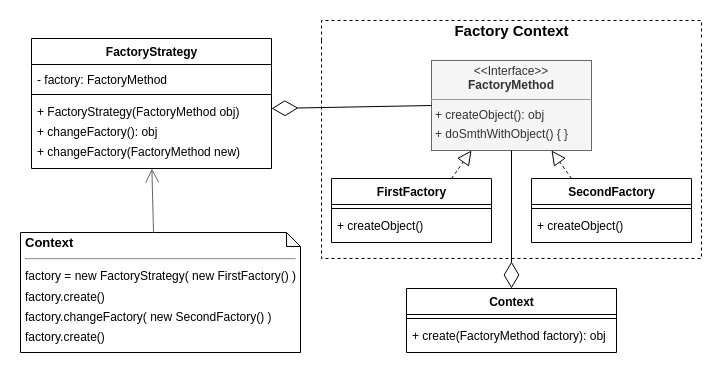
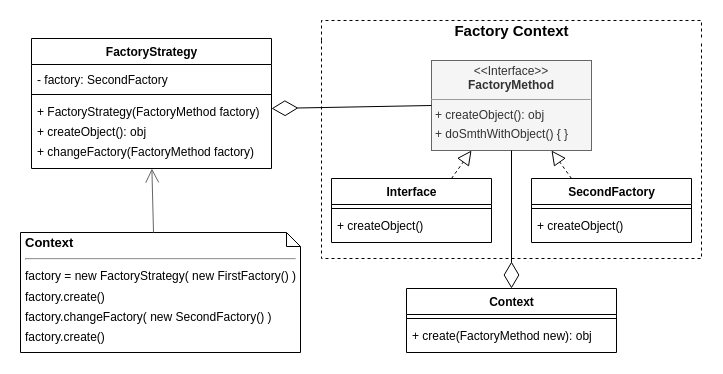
  <mxCell id="0" />
  <mxCell id="1" parent="0" />
  <mxCell id="2" value="Factory Context" style="swimlane;html=1;horizontal=1;startSize=20;fillColor=none;strokeColor=#000000;rounded=0;comic=0;fontSize=15;dashed=1;swimlaneLine=0;shadow=0;glass=0;perimeterSpacing=0;labelBackgroundColor=none;collapsible=0;" parent="1" vertex="1"><mxGeometry x="321" y="20" width="380" height="238" as="geometry"><mxRectangle x="310" y="80" width="100" height="20" as="alternateBounds" /></mxGeometry></mxCell>
- <mxCell id="3" value="FirstFactory" style="swimlane;fontStyle=1;align=center;verticalAlign=top;childLayout=stackLayout;horizontal=1;startSize=26;horizontalStack=0;resizeParent=1;resizeParentMax=0;resizeLast=0;collapsible=0;marginBottom=0;rounded=0;shadow=0;glass=0;comic=0;strokeWidth=1;fontSize=12;labelBackgroundColor=none;fillColor=#ffffff;html=1;" parent="2" vertex="1"><mxGeometry x="10" y="158" width="160" height="64" as="geometry" /></mxCell>
+ <mxCell id="3" value="Interface" style="swimlane;fontStyle=1;align=center;verticalAlign=top;childLayout=stackLayout;horizontal=1;startSize=26;horizontalStack=0;resizeParent=1;resizeParentMax=0;resizeLast=0;collapsible=0;marginBottom=0;rounded=0;shadow=0;glass=0;comic=0;strokeWidth=1;fontSize=12;labelBackgroundColor=none;fillColor=#ffffff;html=1;" parent="2" vertex="1"><mxGeometry x="10" y="158" width="160" height="64" as="geometry" /></mxCell>
  <mxCell id="4" value="" style="line;strokeWidth=1;fillColor=none;align=left;verticalAlign=middle;spacingTop=-1;spacingLeft=3;spacingRight=3;rotatable=0;labelPosition=right;points=[];portConstraint=eastwest;" parent="3" vertex="1"><mxGeometry y="26" width="160" height="8" as="geometry" /></mxCell>
  <mxCell id="5" value="+ createObject()" style="text;strokeColor=none;fillColor=none;align=left;verticalAlign=top;spacingLeft=4;spacingRight=4;overflow=hidden;rotatable=0;points=[[0,0.5],[1,0.5]];portConstraint=eastwest;" parent="3" vertex="1"><mxGeometry y="34" width="160" height="30" as="geometry" /></mxCell>
  <mxCell id="6" value="SecondFactory" style="swimlane;fontStyle=1;align=center;verticalAlign=top;childLayout=stackLayout;horizontal=1;startSize=26;horizontalStack=0;resizeParent=1;resizeParentMax=0;resizeLast=0;collapsible=0;marginBottom=0;rounded=0;shadow=0;glass=0;comic=0;strokeWidth=1;fontSize=12;labelBackgroundColor=none;fillColor=#ffffff;html=1;" parent="2" vertex="1"><mxGeometry x="210.0" y="158" width="160" height="64" as="geometry" /></mxCell>
  <mxCell id="7" value="" style="line;strokeWidth=1;fillColor=none;align=left;verticalAlign=middle;spacingTop=-1;spacingLeft=3;spacingRight=3;rotatable=0;labelPosition=right;points=[];portConstraint=eastwest;" parent="6" vertex="1"><mxGeometry y="26" width="160" height="8" as="geometry" /></mxCell>
  <mxCell id="8" value="+ createObject()" style="text;strokeColor=none;fillColor=none;align=left;verticalAlign=top;spacingLeft=4;spacingRight=4;overflow=hidden;rotatable=0;points=[[0,0.5],[1,0.5]];portConstraint=eastwest;" parent="6" vertex="1"><mxGeometry y="34" width="160" height="30" as="geometry" /></mxCell>
  <mxCell id="9" value="&lt;p style=&quot;margin: 4px 0px 0px ; text-align: center ; line-height: 120%&quot;&gt;&lt;span&gt;&amp;lt;&amp;lt;Interface&amp;gt;&amp;gt;&lt;/span&gt;&lt;br&gt;&lt;b&gt;FactoryMethod&lt;/b&gt;&lt;/p&gt;&lt;hr size=&quot;1&quot;&gt;&lt;p style=&quot;margin: 0px 0px 0px 4px ; line-height: 160%&quot;&gt;+ createObject(): obj&lt;/p&gt;&lt;p style=&quot;margin: 0px 0px 0px 4px ; line-height: 160%&quot;&gt;+ doSmthWithObject() {&amp;nbsp;&lt;span&gt;}&lt;/span&gt;&lt;/p&gt;" style="verticalAlign=top;align=left;overflow=fill;fontSize=12;fontFamily=Helvetica;html=1;rounded=0;shadow=0;glass=0;comic=0;labelBackgroundColor=none;labelBorderColor=none;imageAspect=1;noLabel=0;portConstraintRotation=0;snapToPoint=0;container=1;dropTarget=1;collapsible=0;autosize=0;spacingLeft=0;spacingRight=0;fontStyle=0;fillColor=#f5f5f5;strokeColor=#666666;fontColor=#333333;" parent="2" vertex="1"><mxGeometry x="110" y="40" width="160" height="90" as="geometry" /></mxCell>
  <mxCell id="10" value="" style="endArrow=block;dashed=1;endFill=0;endSize=12;html=1;fontSize=12;exitX=0.25;exitY=0;exitDx=0;exitDy=0;entryX=0.75;entryY=1;entryDx=0;entryDy=0;" parent="2" source="6" target="9" edge="1"><mxGeometry width="160" relative="1" as="geometry"><mxPoint x="-61.08" y="70" as="sourcePoint" /><mxPoint x="-122.58" y="30" as="targetPoint" /></mxGeometry></mxCell>
  <mxCell id="11" value="" style="endArrow=block;dashed=1;endFill=0;endSize=12;html=1;fontSize=12;entryX=0.25;entryY=1;entryDx=0;entryDy=0;exitX=0.75;exitY=0;exitDx=0;exitDy=0;" parent="2" source="3" target="9" edge="1"><mxGeometry width="160" relative="1" as="geometry"><mxPoint x="200" y="70" as="sourcePoint" /><mxPoint x="-202.58" y="30" as="targetPoint" /></mxGeometry></mxCell>
  <mxCell id="12" value="" style="endArrow=diamondThin;endFill=0;endSize=24;html=1;fontSize=12;exitX=0;exitY=0.5;exitDx=0;exitDy=0;entryX=1;entryY=0.5;entryDx=0;entryDy=0;" parent="1" source="9" target="19" edge="1"><mxGeometry width="160" relative="1" as="geometry"><mxPoint x="349.42" y="57.5" as="sourcePoint" /><mxPoint x="218.5" y="79" as="targetPoint" /></mxGeometry></mxCell>
  <mxCell id="13" value="&lt;p style=&quot;line-height: 20%&quot;&gt;Context&lt;br&gt;&lt;/p&gt;&lt;hr&gt;&lt;span style=&quot;font-size: 12px ; font-weight: 400 ; line-height: 170%&quot;&gt;factory = new FactoryStrategy( new FirstFactory() )&lt;br&gt;factory.create()&lt;br&gt;factory.changeFactory( new SecondFactory() )&lt;br&gt;factory.create()&lt;/span&gt;&lt;br&gt;&lt;p&gt;&lt;/p&gt;" style="shape=note;size=14;verticalAlign=top;align=left;spacingTop=-13;rounded=0;shadow=0;glass=0;comic=0;strokeColor=#000000;fillColor=none;fontSize=13;fontStyle=1;labelBorderColor=none;whiteSpace=wrap;html=1;spacingLeft=0;spacingBottom=0;spacingRight=0;spacing=5;labelBackgroundColor=none;" parent="1" vertex="1"><mxGeometry x="20" y="232" width="280" height="120" as="geometry" /></mxCell>
  <mxCell id="14" value="" style="endArrow=diamondThin;endFill=0;endSize=24;html=1;entryX=0.5;entryY=0;entryDx=0;entryDy=0;exitX=0.5;exitY=1;exitDx=0;exitDy=0;" parent="1" source="9" target="22" edge="1"><mxGeometry width="160" relative="1" as="geometry"><mxPoint x="171" y="318" as="sourcePoint" /><mxPoint x="331" y="318" as="targetPoint" /></mxGeometry></mxCell>
  <mxCell id="15" value="" style="endArrow=open;endFill=1;endSize=12;html=1;exitX=0;exitY=0;exitDx=133;exitDy=0;exitPerimeter=0;strokeColor=#666666;" parent="1" source="13" target="21" edge="1"><mxGeometry width="160" relative="1" as="geometry"><mxPoint x="121" y="250" as="sourcePoint" /><mxPoint x="281" y="250" as="targetPoint" /></mxGeometry></mxCell>
  <mxCell id="16" value="FactoryStrategy" style="swimlane;fontStyle=1;align=center;verticalAlign=top;childLayout=stackLayout;horizontal=1;startSize=26;horizontalStack=0;resizeParent=1;resizeParentMax=0;resizeLast=0;collapsible=0;marginBottom=0;rounded=0;shadow=0;glass=0;comic=0;strokeWidth=1;fontSize=12;labelBackgroundColor=none;fillColor=#ffffff;html=1;" parent="1" vertex="1"><mxGeometry x="31" y="38" width="240" height="130" as="geometry" /></mxCell>
- <mxCell id="17" value="- factory: FactoryMethod" style="text;strokeColor=none;fillColor=none;align=left;verticalAlign=top;spacingLeft=4;spacingRight=4;overflow=hidden;rotatable=0;points=[[0,0.5],[1,0.5]];portConstraint=eastwest;spacingTop=2;" parent="16" vertex="1"><mxGeometry y="26" width="240" height="26" as="geometry" /></mxCell>
+ <mxCell id="17" value="- factory: SecondFactory" style="text;strokeColor=none;fillColor=none;align=left;verticalAlign=top;spacingLeft=4;spacingRight=4;overflow=hidden;rotatable=0;points=[[0,0.5],[1,0.5]];portConstraint=eastwest;spacingTop=2;" parent="16" vertex="1"><mxGeometry y="26" width="240" height="26" as="geometry" /></mxCell>
  <mxCell id="18" value="" style="line;strokeWidth=1;fillColor=none;align=left;verticalAlign=middle;spacingTop=-1;spacingLeft=3;spacingRight=3;rotatable=0;labelPosition=right;points=[];portConstraint=eastwest;" parent="16" vertex="1"><mxGeometry y="52" width="240" height="8" as="geometry" /></mxCell>
- <mxCell id="19" value="+ FactoryStrategy(FactoryMethod obj)" style="text;strokeColor=none;fillColor=none;align=left;verticalAlign=top;spacingLeft=4;spacingRight=4;overflow=hidden;rotatable=0;points=[[0,0.5],[1,0.5]];portConstraint=eastwest;" parent="16" vertex="1"><mxGeometry y="60" width="240" height="20" as="geometry" /></mxCell>
- <mxCell id="20" value="+ changeFactory(): obj" style="text;strokeColor=none;fillColor=none;align=left;verticalAlign=top;spacingLeft=4;spacingRight=4;overflow=hidden;rotatable=0;points=[[0,0.5],[1,0.5]];portConstraint=eastwest;" parent="16" vertex="1"><mxGeometry y="80" width="240" height="20" as="geometry" /></mxCell>
- <mxCell id="21" value="+ changeFactory(FactoryMethod new)" style="text;strokeColor=none;fillColor=none;align=left;verticalAlign=top;spacingLeft=4;spacingRight=4;overflow=hidden;rotatable=0;points=[[0,0.5],[1,0.5]];portConstraint=eastwest;" parent="16" vertex="1"><mxGeometry y="100" width="240" height="30" as="geometry" /></mxCell>
+ <mxCell id="19" value="+ FactoryStrategy(FactoryMethod factory)" style="text;strokeColor=none;fillColor=none;align=left;verticalAlign=top;spacingLeft=4;spacingRight=4;overflow=hidden;rotatable=0;points=[[0,0.5],[1,0.5]];portConstraint=eastwest;" parent="16" vertex="1"><mxGeometry y="60" width="240" height="20" as="geometry" /></mxCell>
+ <mxCell id="20" value="+ createObject(): obj" style="text;strokeColor=none;fillColor=none;align=left;verticalAlign=top;spacingLeft=4;spacingRight=4;overflow=hidden;rotatable=0;points=[[0,0.5],[1,0.5]];portConstraint=eastwest;" parent="16" vertex="1"><mxGeometry y="80" width="240" height="20" as="geometry" /></mxCell>
+ <mxCell id="21" value="+ changeFactory(FactoryMethod factory)" style="text;strokeColor=none;fillColor=none;align=left;verticalAlign=top;spacingLeft=4;spacingRight=4;overflow=hidden;rotatable=0;points=[[0,0.5],[1,0.5]];portConstraint=eastwest;" parent="16" vertex="1"><mxGeometry y="100" width="240" height="30" as="geometry" /></mxCell>
  <mxCell id="22" value="Context" style="swimlane;fontStyle=1;align=center;verticalAlign=top;childLayout=stackLayout;horizontal=1;startSize=26;horizontalStack=0;resizeParent=1;resizeParentMax=0;resizeLast=0;collapsible=0;marginBottom=0;rounded=0;shadow=0;glass=0;comic=0;strokeWidth=1;fontSize=12;labelBackgroundColor=none;fillColor=#ffffff;html=1;" parent="1" vertex="1"><mxGeometry x="406" y="288" width="210" height="64" as="geometry" /></mxCell>
  <mxCell id="23" value="" style="line;strokeWidth=1;fillColor=none;align=left;verticalAlign=middle;spacingTop=-1;spacingLeft=3;spacingRight=3;rotatable=0;labelPosition=right;points=[];portConstraint=eastwest;" parent="22" vertex="1"><mxGeometry y="26" width="210" height="8" as="geometry" /></mxCell>
- <mxCell id="24" value="+ create(FactoryMethod factory): obj" style="text;strokeColor=none;fillColor=none;align=left;verticalAlign=top;spacingLeft=4;spacingRight=4;overflow=hidden;rotatable=0;points=[[0,0.5],[1,0.5]];portConstraint=eastwest;" parent="22" vertex="1"><mxGeometry y="34" width="210" height="30" as="geometry" /></mxCell>
+ <mxCell id="24" value="+ create(FactoryMethod new): obj" style="text;strokeColor=none;fillColor=none;align=left;verticalAlign=top;spacingLeft=4;spacingRight=4;overflow=hidden;rotatable=0;points=[[0,0.5],[1,0.5]];portConstraint=eastwest;" parent="22" vertex="1"><mxGeometry y="34" width="210" height="30" as="geometry" /></mxCell>
